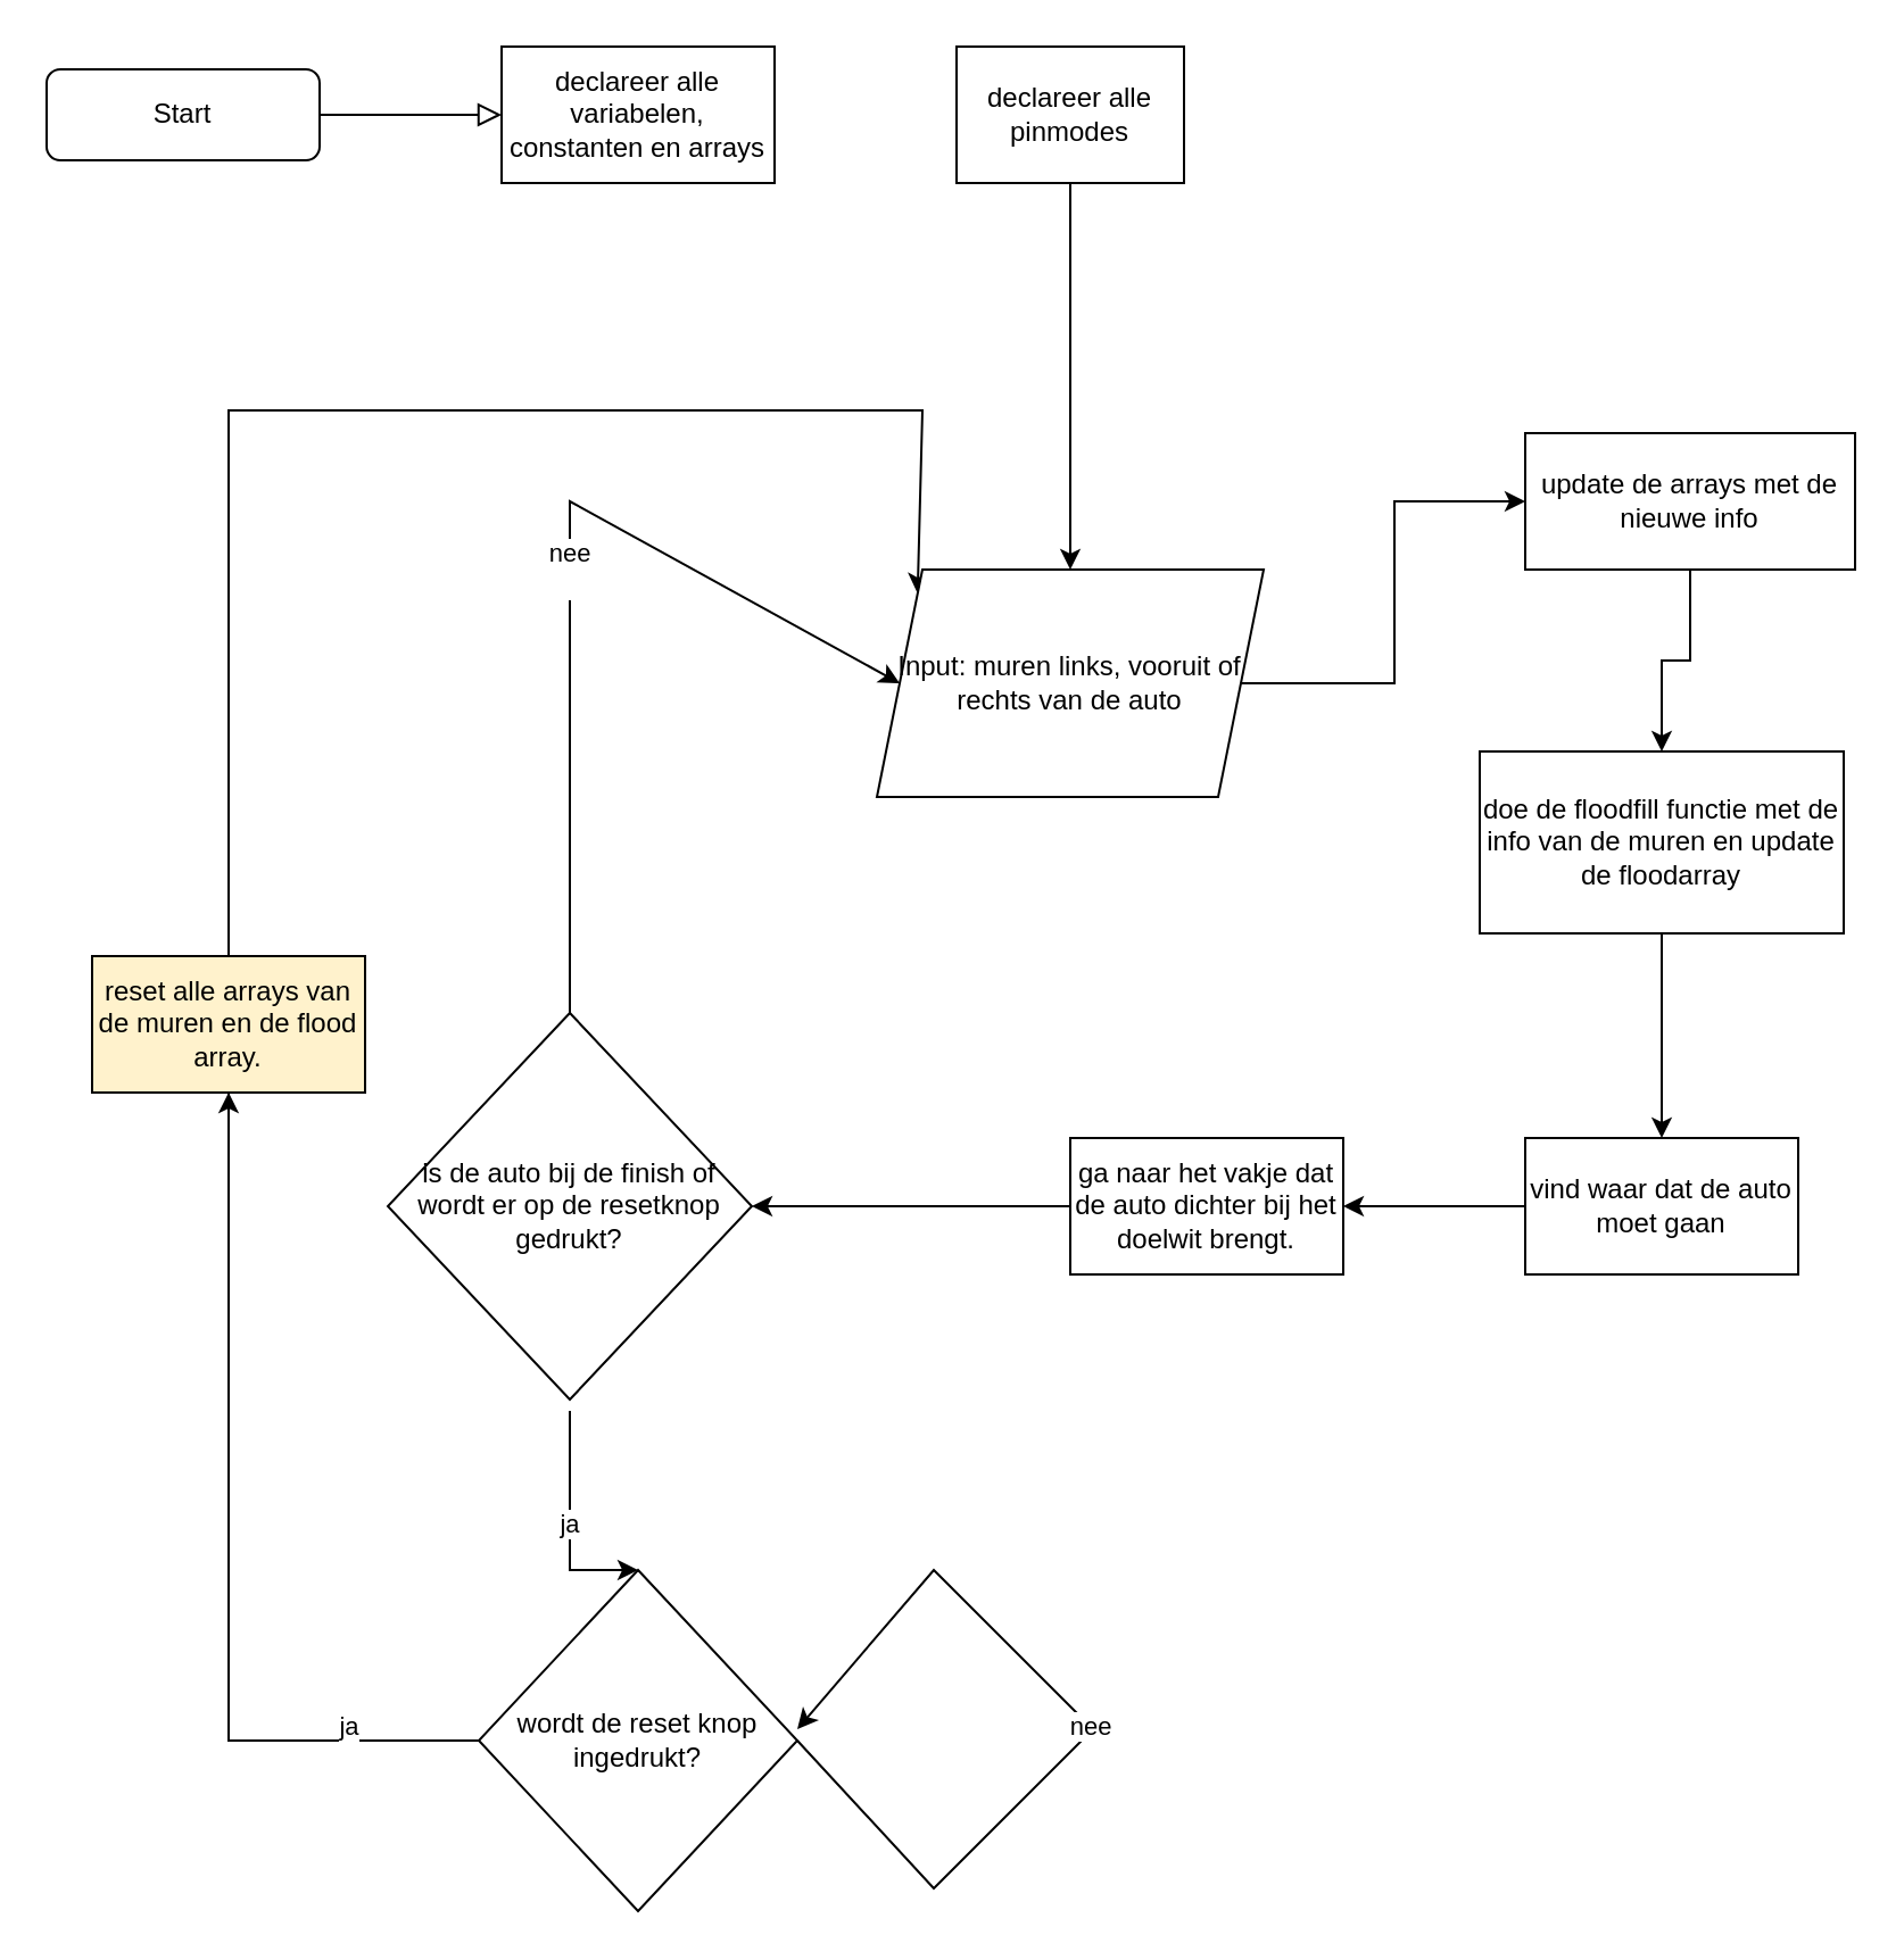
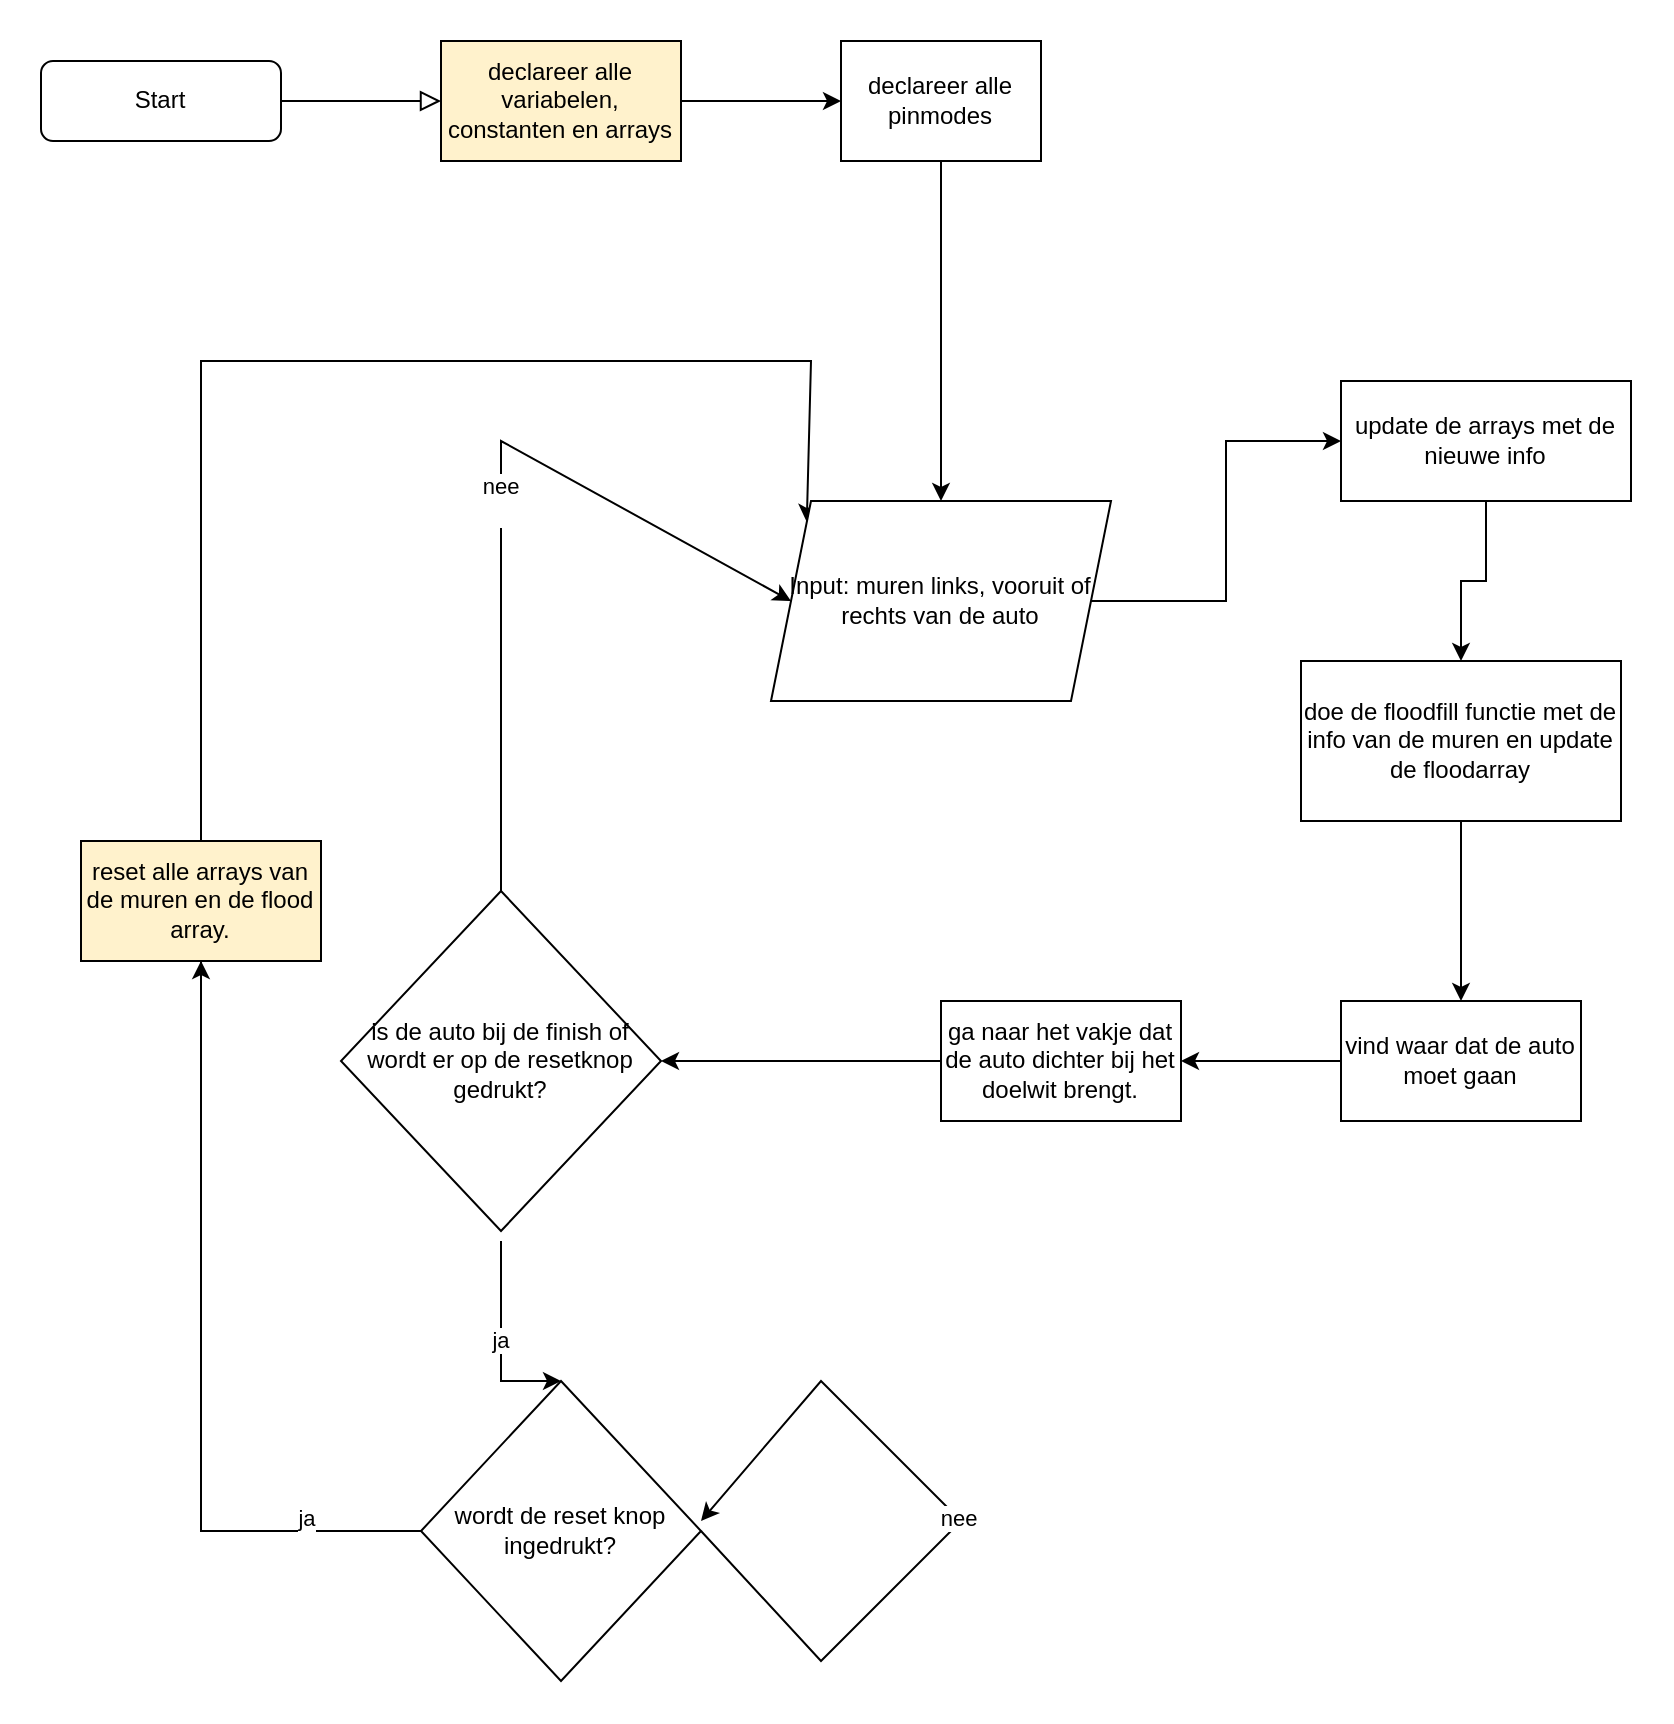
  <mxCell id="0" />
  <mxCell id="1" parent="0" />
  <mxCell id="2" value="" style="rounded=0;html=1;jettySize=auto;orthogonalLoop=1;fontSize=11;endArrow=block;endFill=0;endSize=8;strokeWidth=1;shadow=0;labelBackgroundColor=none;edgeStyle=orthogonalEdgeStyle;" parent="1" source="3" edge="1"><mxGeometry relative="1" as="geometry"><mxPoint x="220" y="50" as="targetPoint" /><Array as="points"><mxPoint x="221" y="50" /></Array></mxGeometry></mxCell>
  <mxCell id="3" value="Start" style="rounded=1;whiteSpace=wrap;html=1;fontSize=12;glass=0;strokeWidth=1;shadow=0;" parent="1" vertex="1"><mxGeometry x="20" y="30" width="120" height="40" as="geometry" /></mxCell>
- <mxCell id="5" value="declareer alle variabelen, constanten en arrays" style="rounded=0;whiteSpace=wrap;html=1;" parent="1" vertex="1"><mxGeometry x="220" y="20" width="120" height="60" as="geometry" /></mxCell>
+ <mxCell id="4" value="" style="edgeStyle=orthogonalEdgeStyle;rounded=0;orthogonalLoop=1;jettySize=auto;html=1;" parent="1" source="5" target="7" edge="1"><mxGeometry relative="1" as="geometry" /></mxCell>
+ <mxCell id="5" value="declareer alle variabelen, constanten en arrays" style="rounded=0;whiteSpace=wrap;html=1;fillColor=#fff2cc;" parent="1" vertex="1"><mxGeometry x="220" y="20" width="120" height="60" as="geometry" /></mxCell>
  <mxCell id="6" value="" style="edgeStyle=orthogonalEdgeStyle;rounded=0;orthogonalLoop=1;jettySize=auto;html=1;entryX=0.5;entryY=0;entryDx=0;entryDy=0;" parent="1" source="7" target="26" edge="1"><mxGeometry relative="1" as="geometry"><mxPoint x="480" y="140" as="targetPoint" /></mxGeometry></mxCell>
  <mxCell id="7" value="declareer alle pinmodes" style="whiteSpace=wrap;html=1;rounded=0;" parent="1" vertex="1"><mxGeometry x="420" y="20" width="100" height="60" as="geometry" /></mxCell>
  <mxCell id="8" value="&lt;div&gt;&lt;br&gt;&lt;/div&gt;" style="edgeStyle=orthogonalEdgeStyle;rounded=0;orthogonalLoop=1;jettySize=auto;html=1;exitX=1;exitY=0.5;exitDx=0;exitDy=0;" parent="1" source="26" target="10" edge="1"><mxGeometry relative="1" as="geometry"><mxPoint x="565" y="220" as="sourcePoint" /></mxGeometry></mxCell>
  <mxCell id="9" value="" style="edgeStyle=orthogonalEdgeStyle;rounded=0;orthogonalLoop=1;jettySize=auto;html=1;" parent="1" source="10" target="12" edge="1"><mxGeometry relative="1" as="geometry" /></mxCell>
  <mxCell id="10" value="update de arrays met de nieuwe info" style="whiteSpace=wrap;html=1;rounded=0;" parent="1" vertex="1"><mxGeometry x="670" y="190" width="145" height="60" as="geometry" /></mxCell>
  <mxCell id="11" value="" style="edgeStyle=orthogonalEdgeStyle;rounded=0;orthogonalLoop=1;jettySize=auto;html=1;" parent="1" source="12" target="14" edge="1"><mxGeometry relative="1" as="geometry" /></mxCell>
  <mxCell id="12" value="doe de floodfill functie met de info van de muren en update de floodarray" style="whiteSpace=wrap;html=1;rounded=0;" parent="1" vertex="1"><mxGeometry x="650" y="330" width="160" height="80" as="geometry" /></mxCell>
  <mxCell id="13" value="" style="edgeStyle=orthogonalEdgeStyle;rounded=0;orthogonalLoop=1;jettySize=auto;html=1;" parent="1" source="14" target="16" edge="1"><mxGeometry relative="1" as="geometry" /></mxCell>
  <mxCell id="14" value="vind waar dat de auto moet gaan" style="whiteSpace=wrap;html=1;rounded=0;" parent="1" vertex="1"><mxGeometry x="670" y="500" width="120" height="60" as="geometry" /></mxCell>
  <mxCell id="15" value="" style="edgeStyle=orthogonalEdgeStyle;rounded=0;orthogonalLoop=1;jettySize=auto;html=1;" parent="1" source="16" target="17" edge="1"><mxGeometry relative="1" as="geometry" /></mxCell>
  <mxCell id="16" value="ga naar het vakje dat de auto dichter bij het doelwit brengt." style="whiteSpace=wrap;html=1;rounded=0;" parent="1" vertex="1"><mxGeometry x="470" y="500" width="120" height="60" as="geometry" /></mxCell>
  <mxCell id="17" value="is de auto bij de finish of wordt er op de resetknop gedrukt?" style="rhombus;whiteSpace=wrap;html=1;rounded=0;" parent="1" vertex="1"><mxGeometry x="170" y="445" width="160" height="170" as="geometry" /></mxCell>
  <mxCell id="18" value="nee&lt;div&gt;&lt;br&gt;&lt;/div&gt;" style="endArrow=classic;html=1;rounded=0;entryX=0;entryY=0.5;entryDx=0;entryDy=0;exitX=0.5;exitY=0;exitDx=0;exitDy=0;" parent="1" source="17" target="26" edge="1"><mxGeometry width="50" height="50" relative="1" as="geometry"><mxPoint x="530" y="370" as="sourcePoint" /><mxPoint x="395" y="220" as="targetPoint" /><Array as="points"><mxPoint x="250" y="220" /></Array></mxGeometry></mxCell>
  <mxCell id="19" value="ja" style="endArrow=classic;html=1;rounded=0;entryX=0.5;entryY=0;entryDx=0;entryDy=0;" parent="1" target="20" edge="1"><mxGeometry width="50" height="50" relative="1" as="geometry"><mxPoint x="250" y="620" as="sourcePoint" /><mxPoint x="250" y="690" as="targetPoint" /><Array as="points"><mxPoint x="250" y="690" /></Array></mxGeometry></mxCell>
  <mxCell id="20" value="wordt de reset knop ingedrukt?" style="rhombus;whiteSpace=wrap;html=1;" parent="1" vertex="1"><mxGeometry x="210" y="690" width="140" height="150" as="geometry" /></mxCell>
  <mxCell id="21" value="nee" style="endArrow=classic;html=1;rounded=0;exitX=1;exitY=0.5;exitDx=0;exitDy=0;" parent="1" source="20" edge="1"><mxGeometry width="50" height="50" relative="1" as="geometry"><mxPoint x="530" y="740" as="sourcePoint" /><mxPoint x="350" y="760" as="targetPoint" /><Array as="points"><mxPoint x="410" y="830" /><mxPoint x="480" y="760" /><mxPoint x="410" y="690" /></Array></mxGeometry></mxCell>
  <mxCell id="22" value="" style="endArrow=classic;html=1;rounded=0;exitX=0;exitY=0.5;exitDx=0;exitDy=0;entryX=0;entryY=0;entryDx=0;entryDy=0;" parent="1" source="20" target="26" edge="1"><mxGeometry width="50" height="50" relative="1" as="geometry"><mxPoint x="540" y="790" as="sourcePoint" /><mxPoint x="395" y="220" as="targetPoint" /><Array as="points"><mxPoint x="100" y="765" /><mxPoint x="100" y="180" /><mxPoint x="405" y="180" /></Array></mxGeometry></mxCell>
  <mxCell id="23" value="ja&lt;div&gt;&lt;br&gt;&lt;/div&gt;" style="edgeLabel;html=1;align=center;verticalAlign=middle;resizable=0;points=[];" parent="22" vertex="1" connectable="0"><mxGeometry x="-0.894" relative="1" as="geometry"><mxPoint x="-1" as="offset" /></mxGeometry></mxCell>
  <mxCell id="24" value="reset alle arrays van de muren en de flood array." style="rounded=0;whiteSpace=wrap;html=1;fillColor=#fff2cc;" parent="1" vertex="1"><mxGeometry x="40" y="420" width="120" height="60" as="geometry" /></mxCell>
  <mxCell id="25" value="" style="endArrow=classic;html=1;rounded=0;entryX=0.5;entryY=1;entryDx=0;entryDy=0;" parent="1" target="24" edge="1"><mxGeometry width="50" height="50" relative="1" as="geometry"><mxPoint x="100" y="570" as="sourcePoint" /><mxPoint x="340" y="430" as="targetPoint" /></mxGeometry></mxCell>
  <mxCell id="26" value="Input: muren links, vooruit of rechts van de auto" style="shape=parallelogram;perimeter=parallelogramPerimeter;whiteSpace=wrap;html=1;fixedSize=1;" vertex="1" parent="1"><mxGeometry x="385" y="250" width="170" height="100" as="geometry" /></mxCell>
